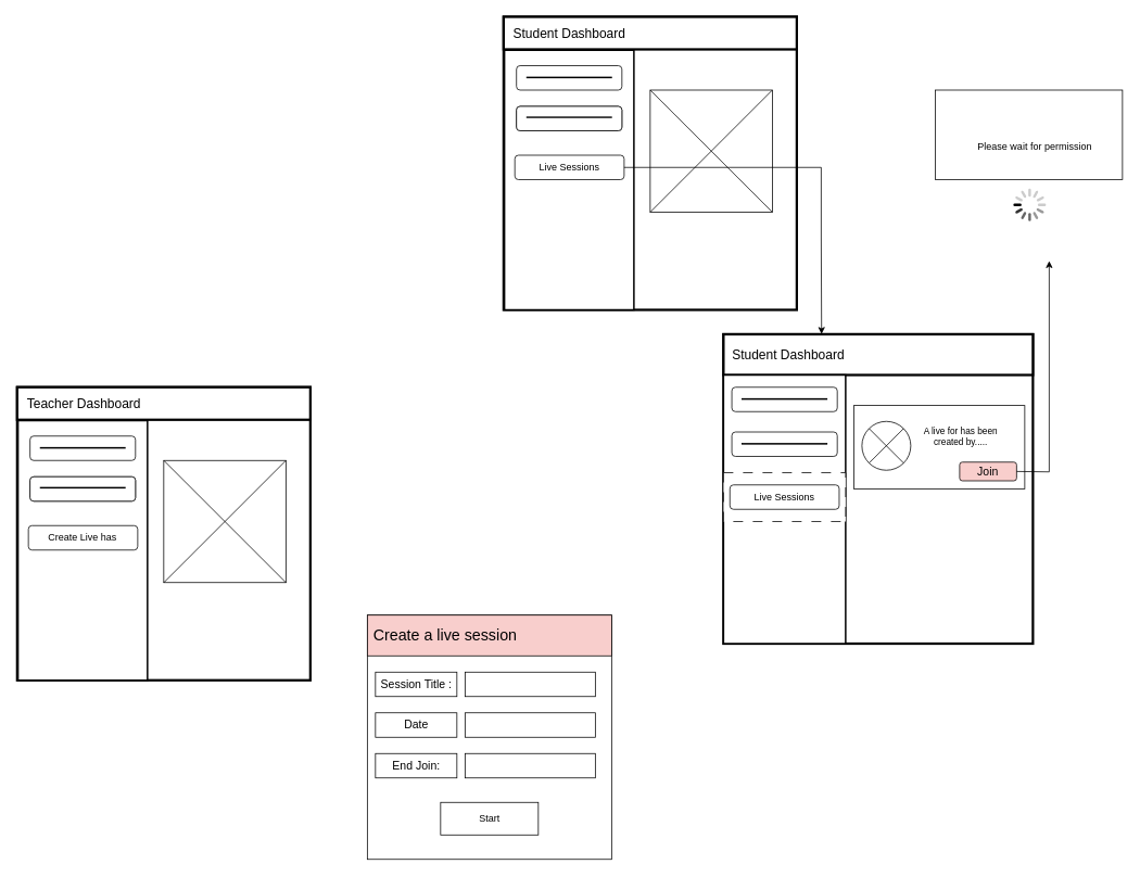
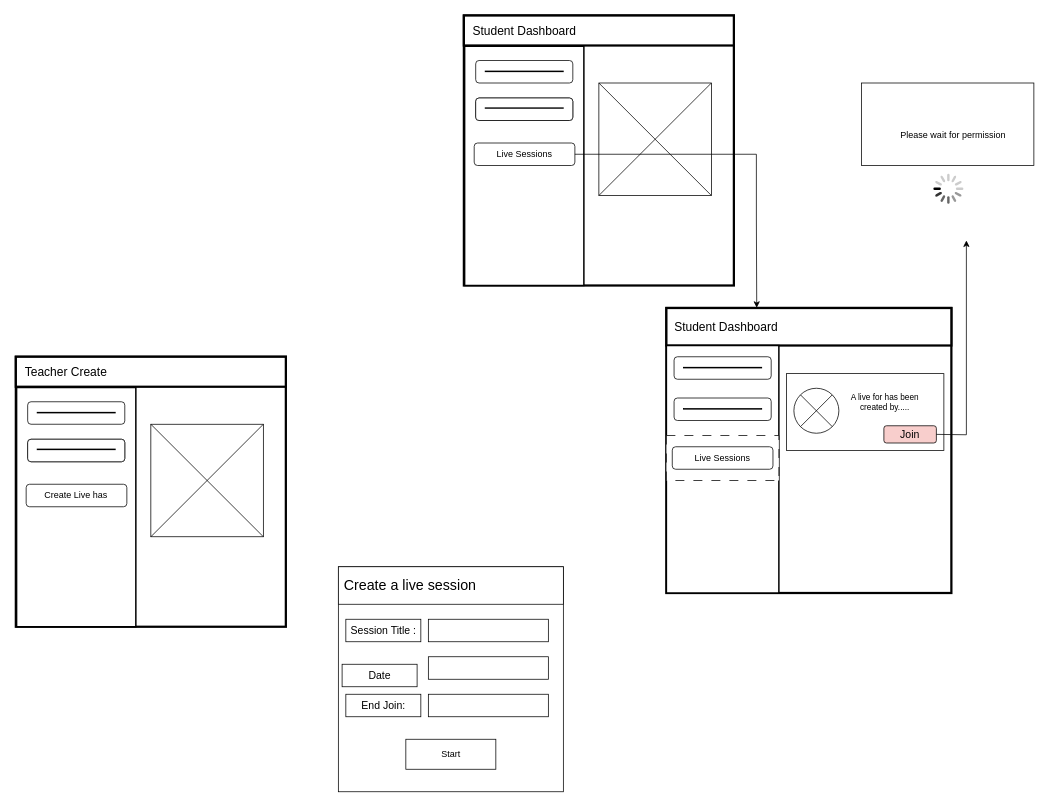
  <mxCell id="0" />
  <mxCell id="1" parent="0" />
  <mxCell id="2" value="" style="whiteSpace=wrap;html=1;aspect=fixed;strokeWidth=3;" parent="1" vertex="1"><mxGeometry x="618" y="20" width="360" height="360" as="geometry" /></mxCell>
  <mxCell id="3" value="&amp;nbsp; &amp;nbsp;&lt;font style=&quot;font-size: 16px;&quot;&gt;Student Dashboard&lt;/font&gt;" style="rounded=0;whiteSpace=wrap;html=1;strokeWidth=3;align=left;" parent="1" vertex="1"><mxGeometry x="618" y="20" width="360" height="40" as="geometry" /></mxCell>
  <mxCell id="4" value="" style="rounded=0;whiteSpace=wrap;html=1;strokeWidth=2;" parent="1" vertex="1"><mxGeometry x="619" y="61" width="159" height="319" as="geometry" /></mxCell>
  <mxCell id="5" value="" style="rounded=1;whiteSpace=wrap;html=1;" parent="1" vertex="1"><mxGeometry x="633.75" y="80" width="129.5" height="30" as="geometry" /></mxCell>
  <mxCell id="6" value="" style="rounded=1;whiteSpace=wrap;html=1;" parent="1" vertex="1"><mxGeometry x="633.75" y="130" width="129.5" height="30" as="geometry" /></mxCell>
  <mxCell id="7" value="Live Sessions" style="rounded=1;whiteSpace=wrap;html=1;" parent="1" vertex="1"><mxGeometry x="631.75" y="190" width="134.25" height="30" as="geometry" /></mxCell>
  <mxCell id="8" value="" style="rounded=0;whiteSpace=wrap;html=1;" parent="1" vertex="1"><mxGeometry x="646.38" y="94" width="104.25" height="1" as="geometry" /></mxCell>
  <mxCell id="9" value="" style="rounded=0;whiteSpace=wrap;html=1;" parent="1" vertex="1"><mxGeometry x="646.38" y="144" width="104.25" height="1" as="geometry" /></mxCell>
  <mxCell id="10" value="" style="rounded=1;whiteSpace=wrap;html=1;" parent="1" vertex="1"><mxGeometry x="633.75" y="130" width="129.5" height="30" as="geometry" /></mxCell>
  <mxCell id="11" value="" style="rounded=0;whiteSpace=wrap;html=1;" parent="1" vertex="1"><mxGeometry x="646.37" y="143" width="104.25" height="1" as="geometry" /></mxCell>
  <mxCell id="12" value="" style="whiteSpace=wrap;html=1;aspect=fixed;" parent="1" vertex="1"><mxGeometry x="798" y="110" width="150" height="150" as="geometry" /></mxCell>
  <mxCell id="13" value="" style="endArrow=none;html=1;rounded=0;entryX=1;entryY=0;entryDx=0;entryDy=0;exitX=0;exitY=1;exitDx=0;exitDy=0;" parent="1" source="12" target="12" edge="1"><mxGeometry width="50" height="50" relative="1" as="geometry"><mxPoint x="808" y="200" as="sourcePoint" /><mxPoint x="858" y="150" as="targetPoint" /></mxGeometry></mxCell>
  <mxCell id="14" value="" style="endArrow=none;html=1;rounded=0;entryX=0;entryY=0;entryDx=0;entryDy=0;exitX=1;exitY=1;exitDx=0;exitDy=0;" parent="1" source="12" target="12" edge="1"><mxGeometry width="50" height="50" relative="1" as="geometry"><mxPoint x="808" y="200" as="sourcePoint" /><mxPoint x="858" y="150" as="targetPoint" /></mxGeometry></mxCell>
  <mxCell id="15" value="" style="endArrow=classic;html=1;rounded=0;exitX=1;exitY=0.5;exitDx=0;exitDy=0;entryX=0.317;entryY=-0.007;entryDx=0;entryDy=0;entryPerimeter=0;" parent="1" source="7" target="17" edge="1"><mxGeometry width="50" height="50" relative="1" as="geometry"><mxPoint x="998" y="230" as="sourcePoint" /><mxPoint x="1008" y="400" as="targetPoint" /><Array as="points"><mxPoint x="1008" y="205" /><mxPoint x="1008" y="290" /></Array></mxGeometry></mxCell>
  <mxCell id="16" value="" style="whiteSpace=wrap;html=1;aspect=fixed;strokeWidth=3;" parent="1" vertex="1"><mxGeometry x="888" y="410" width="380" height="380" as="geometry" /></mxCell>
  <mxCell id="17" value="&lt;font style=&quot;font-size: 16px;&quot;&gt;&amp;nbsp; Student Dashboard&lt;/font&gt;" style="rounded=0;whiteSpace=wrap;html=1;strokeWidth=3;align=left;" parent="1" vertex="1"><mxGeometry x="888" y="410" width="380" height="50" as="geometry" /></mxCell>
  <mxCell id="18" value="" style="rounded=0;whiteSpace=wrap;html=1;strokeWidth=2;" parent="1" vertex="1"><mxGeometry x="888" y="460" width="150" height="330" as="geometry" /></mxCell>
  <mxCell id="19" value="" style="rounded=1;whiteSpace=wrap;html=1;" parent="1" vertex="1"><mxGeometry x="898.25" y="475" width="129.5" height="30" as="geometry" /></mxCell>
  <mxCell id="20" value="" style="rounded=0;whiteSpace=wrap;html=1;" parent="1" vertex="1"><mxGeometry x="910.88" y="489" width="104.25" height="1" as="geometry" /></mxCell>
  <mxCell id="21" value="" style="rounded=1;whiteSpace=wrap;html=1;" parent="1" vertex="1"><mxGeometry x="898.25" y="530" width="129.5" height="30" as="geometry" /></mxCell>
  <mxCell id="22" value="" style="rounded=0;whiteSpace=wrap;html=1;" parent="1" vertex="1"><mxGeometry x="910.88" y="544" width="104.25" height="1" as="geometry" /></mxCell>
  <mxCell id="23" value="" style="rounded=0;whiteSpace=wrap;html=1;dashed=1;dashPattern=12 12;" parent="1" vertex="1"><mxGeometry x="888" y="580" width="150" height="60" as="geometry" /></mxCell>
  <mxCell id="24" value="Live Sessions" style="rounded=1;whiteSpace=wrap;html=1;" parent="1" vertex="1"><mxGeometry x="895.87" y="595" width="134.25" height="30" as="geometry" /></mxCell>
  <mxCell id="25" value="" style="rounded=0;whiteSpace=wrap;html=1;" parent="1" vertex="1"><mxGeometry x="1048" y="497.5" width="210" height="102.5" as="geometry" /></mxCell>
  <mxCell id="26" value="A live for has been created by....." style="text;html=1;strokeColor=none;fillColor=none;align=center;verticalAlign=middle;whiteSpace=wrap;rounded=0;fontSize=11;" parent="1" vertex="1"><mxGeometry x="1127" y="512" width="105" height="48" as="geometry" /></mxCell>
  <mxCell id="27" value="" style="ellipse;whiteSpace=wrap;html=1;aspect=fixed;" parent="1" vertex="1"><mxGeometry x="1058" y="517" width="60" height="60" as="geometry" /></mxCell>
  <mxCell id="28" value="" style="endArrow=none;html=1;rounded=0;entryX=1;entryY=0;entryDx=0;entryDy=0;exitX=0;exitY=1;exitDx=0;exitDy=0;" parent="1" source="27" target="27" edge="1"><mxGeometry width="50" height="50" relative="1" as="geometry"><mxPoint x="848" y="582" as="sourcePoint" /><mxPoint x="898" y="532" as="targetPoint" /></mxGeometry></mxCell>
  <mxCell id="29" value="" style="endArrow=none;html=1;rounded=0;entryX=0;entryY=0;entryDx=0;entryDy=0;exitX=1;exitY=1;exitDx=0;exitDy=0;" parent="1" source="27" target="27" edge="1"><mxGeometry width="50" height="50" relative="1" as="geometry"><mxPoint x="848" y="582" as="sourcePoint" /><mxPoint x="898" y="532" as="targetPoint" /></mxGeometry></mxCell>
  <mxCell id="30" value="&lt;font style=&quot;font-size: 14px;&quot;&gt;Join&lt;/font&gt;" style="rounded=1;whiteSpace=wrap;html=1;fillColor=#f8cecc;" parent="1" vertex="1"><mxGeometry x="1178" y="567" width="70" height="23" as="geometry" /></mxCell>
  <mxCell id="31" value="" style="endArrow=classic;html=1;rounded=0;exitX=1;exitY=0.5;exitDx=0;exitDy=0;" parent="1" source="30" edge="1"><mxGeometry width="50" height="50" relative="1" as="geometry"><mxPoint x="1078" y="430" as="sourcePoint" /><mxPoint x="1288" y="320" as="targetPoint" /><Array as="points"><mxPoint x="1288" y="579" /></Array></mxGeometry></mxCell>
  <mxCell id="32" value="" style="rounded=0;whiteSpace=wrap;html=1;" parent="1" vertex="1"><mxGeometry x="1148" y="110" width="230" height="110" as="geometry" /></mxCell>
  <mxCell id="33" value="" style="html=1;verticalLabelPosition=bottom;labelBackgroundColor=#ffffff;verticalAlign=top;shadow=0;dashed=0;strokeWidth=2;shape=mxgraph.ios7.misc.loading_circle;" parent="1" vertex="1"><mxGeometry x="1244" y="231" width="40" height="40" as="geometry" /></mxCell>
  <mxCell id="34" value="Please wait for permission" style="text;html=1;strokeColor=none;fillColor=none;align=center;verticalAlign=middle;whiteSpace=wrap;rounded=0;" parent="1" vertex="1"><mxGeometry x="1183" y="165" width="175" height="30" as="geometry" /></mxCell>
  <mxCell id="35" value="" style="whiteSpace=wrap;html=1;aspect=fixed;strokeWidth=3;" vertex="1" parent="1"><mxGeometry x="20.63" y="475" width="360" height="360" as="geometry" /></mxCell>
- <mxCell id="36" value="&amp;nbsp; &amp;nbsp;&lt;font style=&quot;font-size: 16px;&quot;&gt;Teacher&lt;/font&gt;&lt;font style=&quot;font-size: 16px;&quot;&gt;&amp;nbsp;Dashboard&lt;/font&gt;" style="rounded=0;whiteSpace=wrap;html=1;strokeWidth=3;align=left;" vertex="1" parent="1"><mxGeometry x="20.63" y="475" width="360" height="40" as="geometry" /></mxCell>
+ <mxCell id="36" value="&amp;nbsp; &amp;nbsp;&lt;font style=&quot;font-size: 16px;&quot;&gt;Teacher&lt;/font&gt;&lt;font style=&quot;font-size: 16px;&quot;&gt;&amp;nbsp;Create&lt;/font&gt;" style="rounded=0;whiteSpace=wrap;html=1;strokeWidth=3;align=left;" vertex="1" parent="1"><mxGeometry x="20.63" y="475" width="360" height="40" as="geometry" /></mxCell>
  <mxCell id="37" value="" style="rounded=0;whiteSpace=wrap;html=1;strokeWidth=2;" vertex="1" parent="1"><mxGeometry x="21.63" y="516" width="159" height="319" as="geometry" /></mxCell>
  <mxCell id="38" value="" style="rounded=1;whiteSpace=wrap;html=1;" vertex="1" parent="1"><mxGeometry x="36.38" y="535" width="129.5" height="30" as="geometry" /></mxCell>
  <mxCell id="39" value="" style="rounded=1;whiteSpace=wrap;html=1;" vertex="1" parent="1"><mxGeometry x="36.38" y="585" width="129.5" height="30" as="geometry" /></mxCell>
  <mxCell id="40" value="Create Live has" style="rounded=1;whiteSpace=wrap;html=1;" vertex="1" parent="1"><mxGeometry x="34.38" y="645" width="134.25" height="30" as="geometry" /></mxCell>
  <mxCell id="41" value="" style="rounded=0;whiteSpace=wrap;html=1;" vertex="1" parent="1"><mxGeometry x="49.01" y="549" width="104.25" height="1" as="geometry" /></mxCell>
  <mxCell id="42" value="" style="rounded=0;whiteSpace=wrap;html=1;" vertex="1" parent="1"><mxGeometry x="49.01" y="599" width="104.25" height="1" as="geometry" /></mxCell>
  <mxCell id="43" value="" style="rounded=1;whiteSpace=wrap;html=1;" vertex="1" parent="1"><mxGeometry x="36.38" y="585" width="129.5" height="30" as="geometry" /></mxCell>
  <mxCell id="44" value="" style="rounded=0;whiteSpace=wrap;html=1;" vertex="1" parent="1"><mxGeometry x="49" y="598" width="104.25" height="1" as="geometry" /></mxCell>
  <mxCell id="45" value="" style="whiteSpace=wrap;html=1;aspect=fixed;" vertex="1" parent="1"><mxGeometry x="200.63" y="565" width="150" height="150" as="geometry" /></mxCell>
  <mxCell id="46" value="" style="endArrow=none;html=1;rounded=0;entryX=1;entryY=0;entryDx=0;entryDy=0;exitX=0;exitY=1;exitDx=0;exitDy=0;" edge="1" parent="1" source="45" target="45"><mxGeometry width="50" height="50" relative="1" as="geometry"><mxPoint x="210.63" y="655" as="sourcePoint" /><mxPoint x="260.63" y="605" as="targetPoint" /></mxGeometry></mxCell>
  <mxCell id="47" value="" style="endArrow=none;html=1;rounded=0;entryX=0;entryY=0;entryDx=0;entryDy=0;exitX=1;exitY=1;exitDx=0;exitDy=0;" edge="1" parent="1" source="45" target="45"><mxGeometry width="50" height="50" relative="1" as="geometry"><mxPoint x="210.63" y="655" as="sourcePoint" /><mxPoint x="260.63" y="605" as="targetPoint" /></mxGeometry></mxCell>
  <mxCell id="48" value="" style="whiteSpace=wrap;html=1;aspect=fixed;" vertex="1" parent="1"><mxGeometry x="450.63" y="755" width="300" height="300" as="geometry" /></mxCell>
- <mxCell id="49" value="&lt;font style=&quot;font-size: 19px;&quot;&gt;&amp;nbsp;Create a live session&lt;/font&gt;" style="rounded=0;whiteSpace=wrap;html=1;align=left;fillColor=#f8cecc;" vertex="1" parent="1"><mxGeometry x="450.63" y="755" width="300" height="50" as="geometry" /></mxCell>
+ <mxCell id="49" value="&lt;font style=&quot;font-size: 19px;&quot;&gt;&amp;nbsp;Create a live session&lt;/font&gt;" style="rounded=0;whiteSpace=wrap;html=1;align=left;" vertex="1" parent="1"><mxGeometry x="450.63" y="755" width="300" height="50" as="geometry" /></mxCell>
  <mxCell id="50" value="&lt;font style=&quot;font-size: 14px;&quot;&gt;Session Title :&lt;/font&gt;" style="rounded=0;whiteSpace=wrap;html=1;" vertex="1" parent="1"><mxGeometry x="460.63" y="825" width="100" height="30" as="geometry" /></mxCell>
  <mxCell id="51" value="" style="rounded=0;whiteSpace=wrap;html=1;" vertex="1" parent="1"><mxGeometry x="570.63" y="825" width="160" height="30" as="geometry" /></mxCell>
- <mxCell id="52" value="&lt;font style=&quot;font-size: 14px;&quot;&gt;Date&lt;/font&gt;" style="rounded=0;whiteSpace=wrap;html=1;" vertex="1" parent="1"><mxGeometry x="460.63" y="875" width="100" height="30" as="geometry" /></mxCell>
+ <mxCell id="52" value="&lt;font style=&quot;font-size: 14px;&quot;&gt;Date&lt;/font&gt;" style="rounded=0;whiteSpace=wrap;html=1;" vertex="1" parent="1"><mxGeometry x="455.63" y="885" width="100" height="30" as="geometry" /></mxCell>
  <mxCell id="53" value="&lt;font style=&quot;font-size: 14px;&quot;&gt;End Join:&lt;/font&gt;" style="rounded=0;whiteSpace=wrap;html=1;" vertex="1" parent="1"><mxGeometry x="460.63" y="925" width="100" height="30" as="geometry" /></mxCell>
  <mxCell id="54" value="" style="rounded=0;whiteSpace=wrap;html=1;" vertex="1" parent="1"><mxGeometry x="570.63" y="875" width="160" height="30" as="geometry" /></mxCell>
  <mxCell id="55" value="" style="rounded=0;whiteSpace=wrap;html=1;" vertex="1" parent="1"><mxGeometry x="570.63" y="925" width="160" height="30" as="geometry" /></mxCell>
  <mxCell id="56" value="Start" style="whiteSpace=wrap;html=1;rounded=0;" vertex="1" parent="1"><mxGeometry x="540.63" y="985" width="120" height="40" as="geometry" /></mxCell>
